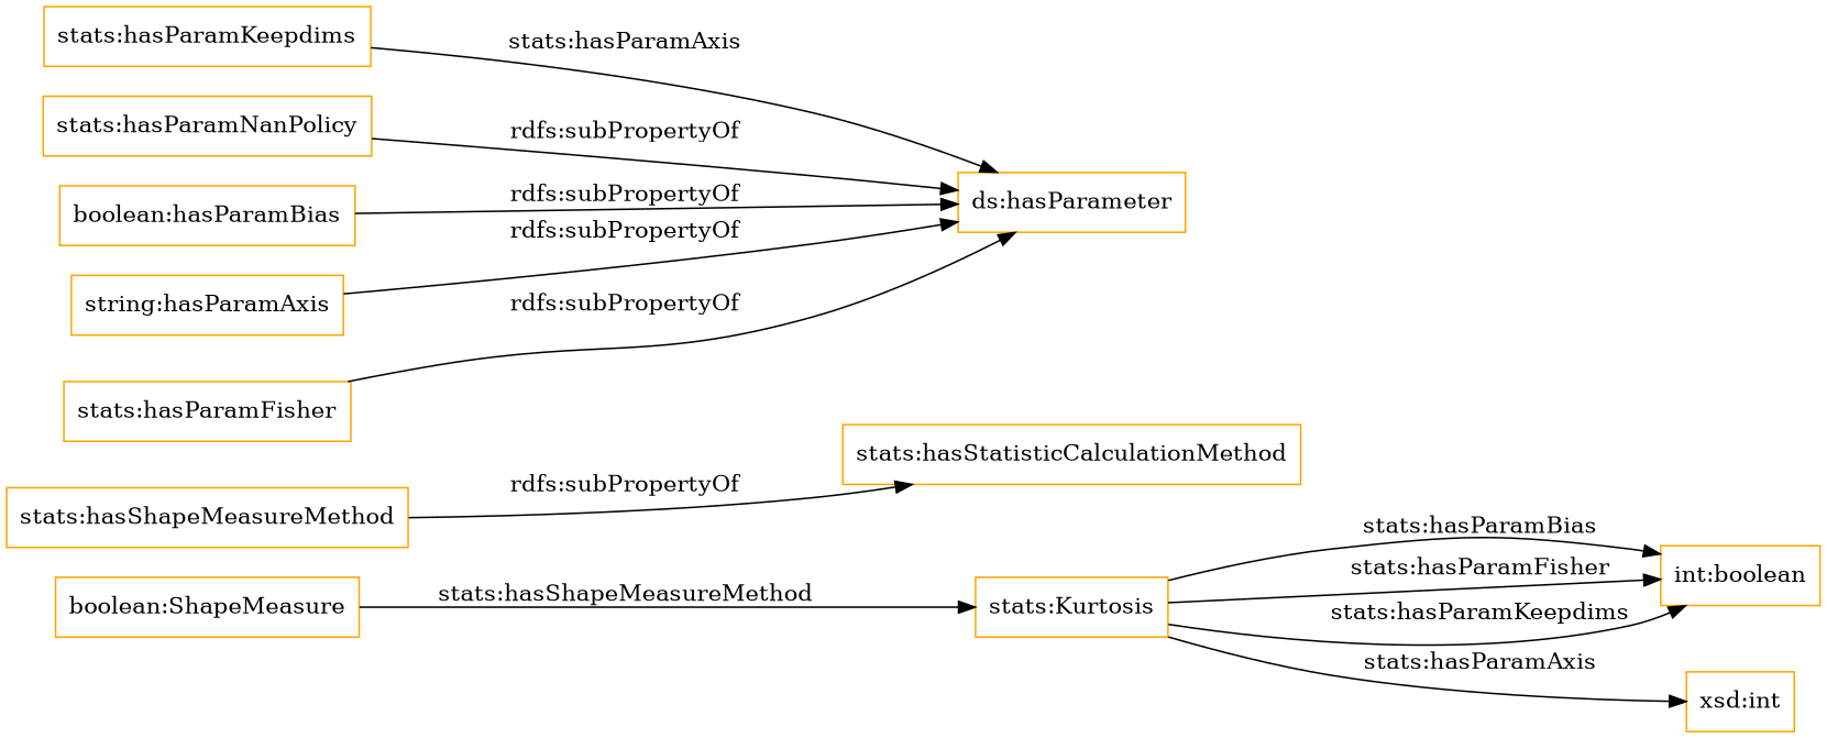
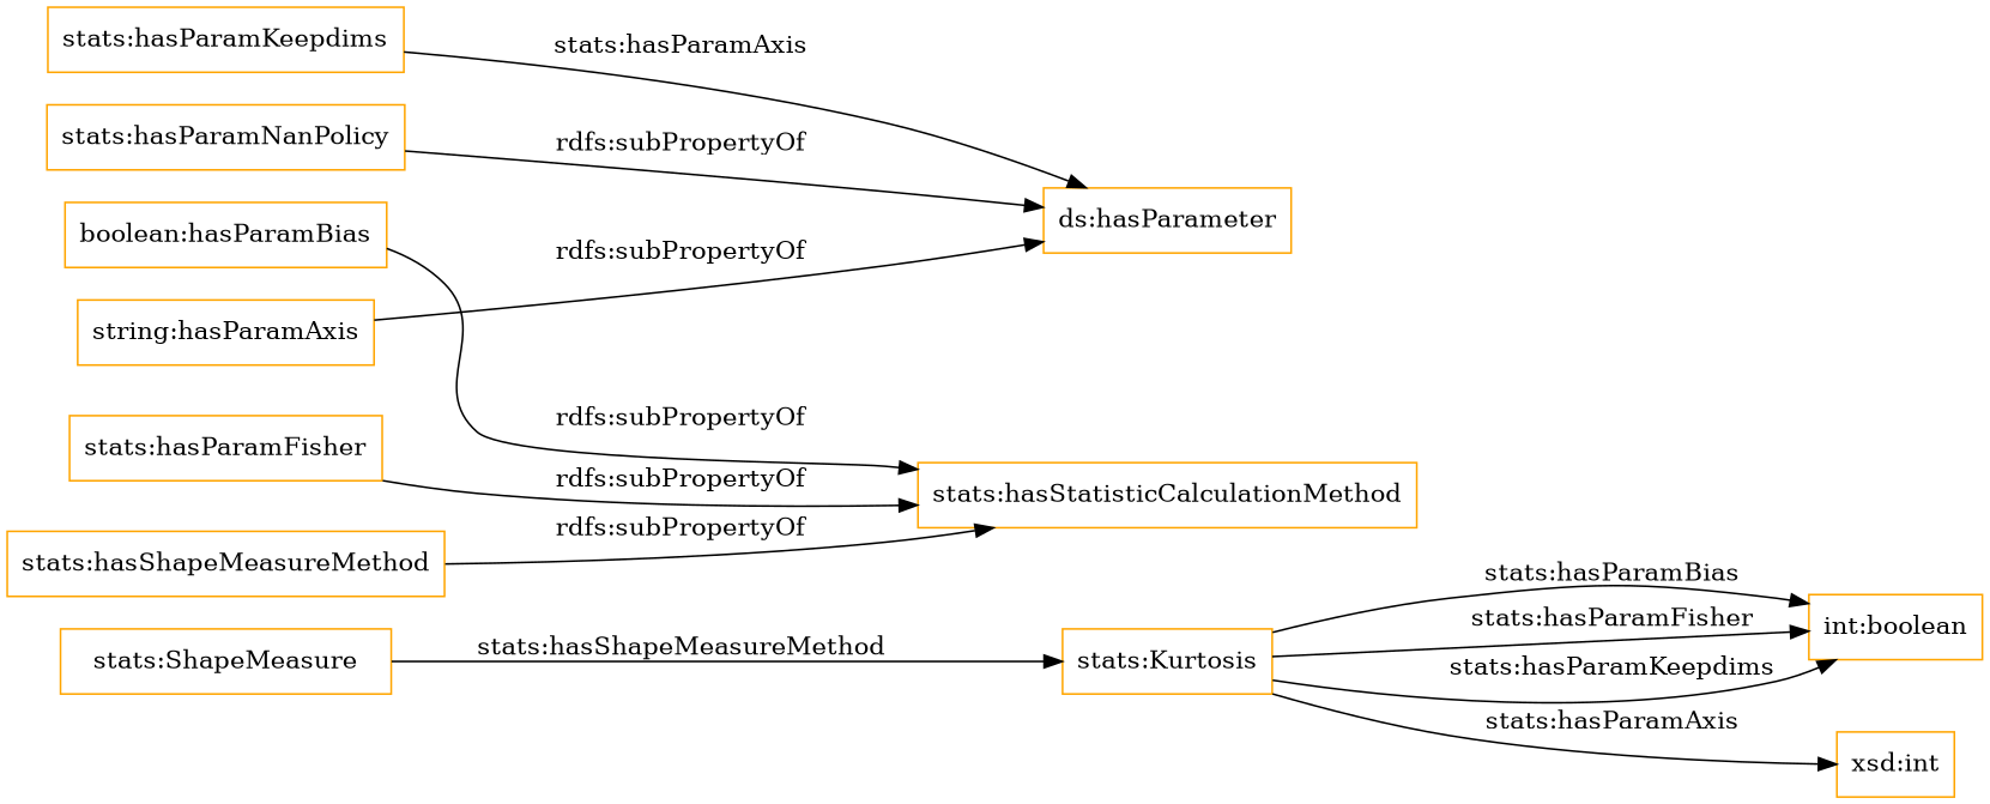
  digraph {
    rankdir=LR
    node [color=orange shape=rectangle]
    n1 [label="int:boolean"]
    "stats:Kurtosis"
    "xsd:int"
-   "stats:ShapeMeasure" [label="boolean:ShapeMeasure"]
+   "stats:ShapeMeasure"
    "stats:hasParamNanPolicy"
    "ds:hasParameter"
    "stats:hasParamFisher"
    n8 [label="boolean:hasParamBias"]
    n9 [label="string:hasParamAxis"]
    "stats:hasShapeMeasureMethod"
    "stats:hasStatisticCalculationMethod"
    "stats:hasParamKeepdims"
    "stats:Kurtosis" -> n1 [label="stats:hasParamBias"]
    "stats:Kurtosis" -> n1 [label="stats:hasParamFisher"]
    "stats:Kurtosis" -> n1 [label="stats:hasParamKeepdims"]
    "stats:Kurtosis" -> "xsd:int" [label="stats:hasParamAxis"]
    "stats:ShapeMeasure" -> "stats:Kurtosis" [label="stats:hasShapeMeasureMethod"]
    "stats:hasParamNanPolicy" -> "ds:hasParameter" [label="rdfs:subPropertyOf"]
-   "stats:hasParamFisher" -> "ds:hasParameter" [label="rdfs:subPropertyOf"]
-   n8 -> "ds:hasParameter" [label="rdfs:subPropertyOf"]
+   "stats:hasParamFisher" -> "stats:hasStatisticCalculationMethod" [label="rdfs:subPropertyOf"]
+   n8 -> "stats:hasStatisticCalculationMethod" [label="rdfs:subPropertyOf"]
    n9 -> "ds:hasParameter" [label="rdfs:subPropertyOf"]
    "stats:hasShapeMeasureMethod" -> "stats:hasStatisticCalculationMethod" [label="rdfs:subPropertyOf"]
    "stats:hasParamKeepdims" -> "ds:hasParameter" [label="stats:hasParamAxis"]
  }
